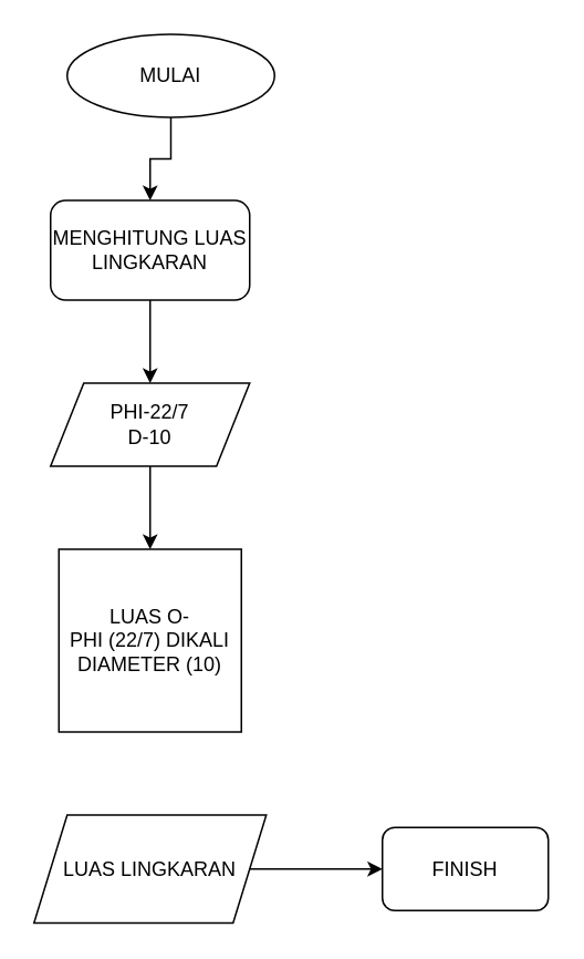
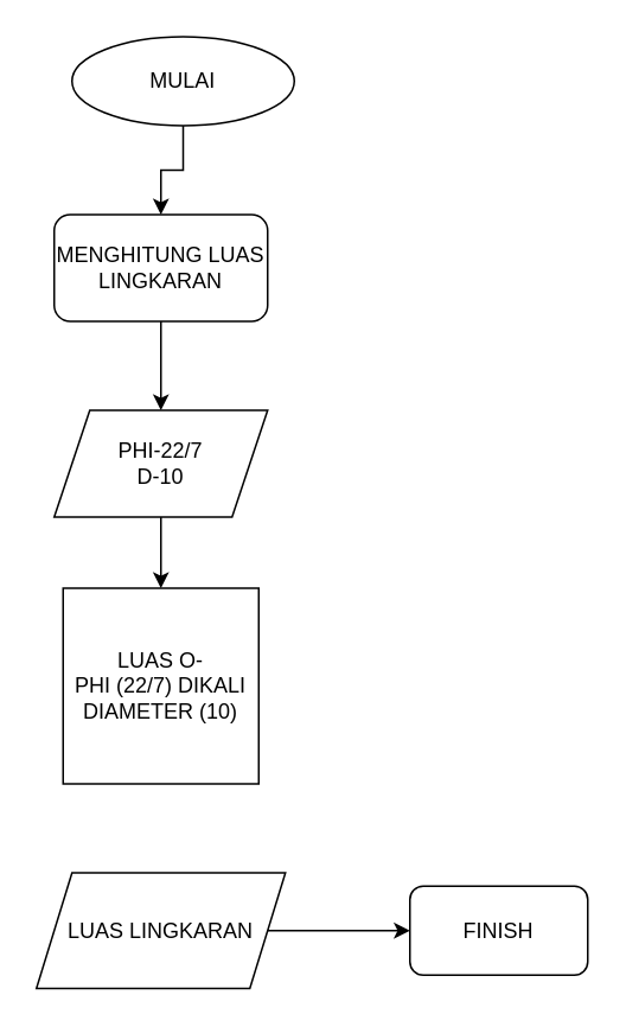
  <mxCell id="0" />
  <mxCell id="1" parent="0" />
  <mxCell id="2" value="" style="edgeStyle=orthogonalEdgeStyle;rounded=0;orthogonalLoop=1;jettySize=auto;html=1;" edge="1" parent="1" source="3" target="5"><mxGeometry relative="1" as="geometry" /></mxCell>
  <mxCell id="3" value="MULAI" style="ellipse;whiteSpace=wrap;html=1;" vertex="1" parent="1"><mxGeometry x="40" y="20" width="125" height="50" as="geometry" /></mxCell>
  <mxCell id="4" value="" style="edgeStyle=orthogonalEdgeStyle;rounded=0;orthogonalLoop=1;jettySize=auto;html=1;" edge="1" parent="1" source="5" target="7"><mxGeometry relative="1" as="geometry" /></mxCell>
  <mxCell id="5" value="MENGHITUNG LUAS LINGKARAN" style="rounded=1;whiteSpace=wrap;html=1;" vertex="1" parent="1"><mxGeometry x="30" y="120" width="120" height="60" as="geometry" /></mxCell>
  <mxCell id="6" value="" style="edgeStyle=orthogonalEdgeStyle;rounded=0;orthogonalLoop=1;jettySize=auto;html=1;" edge="1" parent="1" source="7" target="10"><mxGeometry relative="1" as="geometry" /></mxCell>
- <mxCell id="7" value="PHI-22/7&lt;br&gt;D-10" style="shape=parallelogram;perimeter=parallelogramPerimeter;whiteSpace=wrap;html=1;fixedSize=1;" vertex="1" parent="1"><mxGeometry x="30" y="230" width="120" height="50" as="geometry" /></mxCell>
+ <mxCell id="7" value="PHI-22/7&lt;br&gt;D-10" style="shape=parallelogram;perimeter=parallelogramPerimeter;whiteSpace=wrap;html=1;fixedSize=1;" vertex="1" parent="1"><mxGeometry x="30" y="230" width="120" height="60" as="geometry" /></mxCell>
  <mxCell id="8" value="" style="edgeStyle=orthogonalEdgeStyle;rounded=0;orthogonalLoop=1;jettySize=auto;html=1;" edge="1" parent="1" source="9" target="11"><mxGeometry relative="1" as="geometry" /></mxCell>
  <mxCell id="9" value="LUAS LINGKARAN " style="shape=parallelogram;perimeter=parallelogramPerimeter;whiteSpace=wrap;html=1;fixedSize=1;" vertex="1" parent="1"><mxGeometry x="20" y="490" width="140" height="65" as="geometry" /></mxCell>
  <mxCell id="10" value="LUAS O-&lt;br&gt;&lt;div&gt;PHI (22/7) DIKALI DIAMETER (10)&lt;br&gt;&lt;/div&gt;" style="whiteSpace=wrap;html=1;aspect=fixed;" vertex="1" parent="1"><mxGeometry x="35" y="330" width="110" height="110" as="geometry" /></mxCell>
  <mxCell id="11" value="FINISH" style="rounded=1;whiteSpace=wrap;html=1;" vertex="1" parent="1"><mxGeometry x="230" y="497.5" width="100" height="50" as="geometry" /></mxCell>
